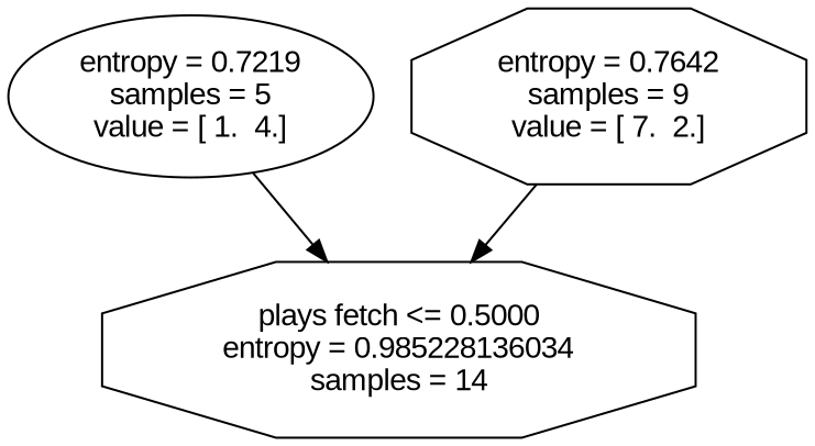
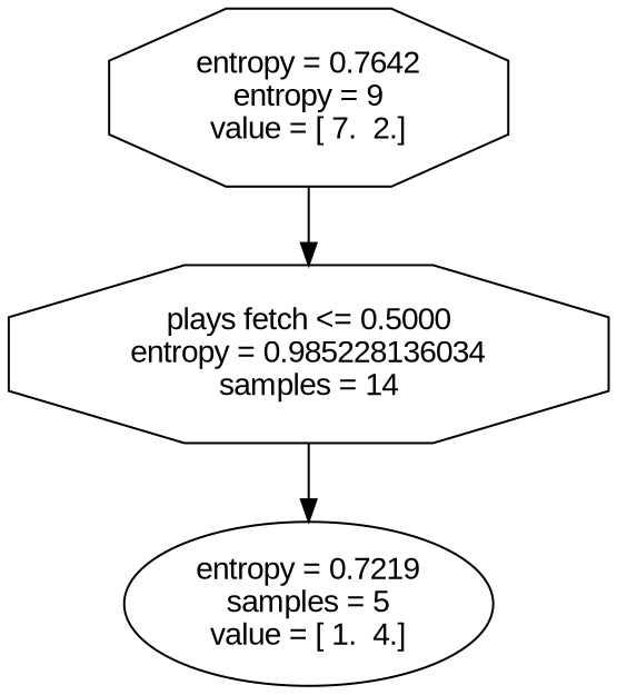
  digraph {
    fontname="Liberation Sans"
    node [fontname="Liberation Sans" shape=octagon]
    edge [fontname="Liberation Sans"]
    n1 [label="plays fetch <= 0.5000\nentropy = 0.985228136034\nsamples = 14"]
    n2 [label="entropy = 0.7219\nsamples = 5\nvalue = [ 1.  4.]" shape=ellipse]
-   n3 [label="entropy = 0.7642\nsamples = 9\nvalue = [ 7.  2.]"]
-   n2 -> n1
+   n3 [label="entropy = 0.7642\nentropy = 9\nvalue = [ 7.  2.]"]
+   n1 -> n2
    n3 -> n1
  }
